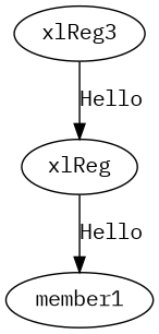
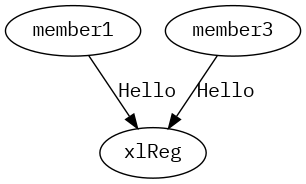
  digraph {
    fontname="IBM Plex Mono"
    node [fontname="IBM Plex Mono"]
    edge [fontname="IBM Plex Mono"]
    member1
    xlReg
-   member3 [label=xlReg3]
-   xlReg -> member1 [label=Hello]
+   member3
+   member1 -> xlReg [label=Hello]
    member3 -> xlReg [label=Hello]
  }
